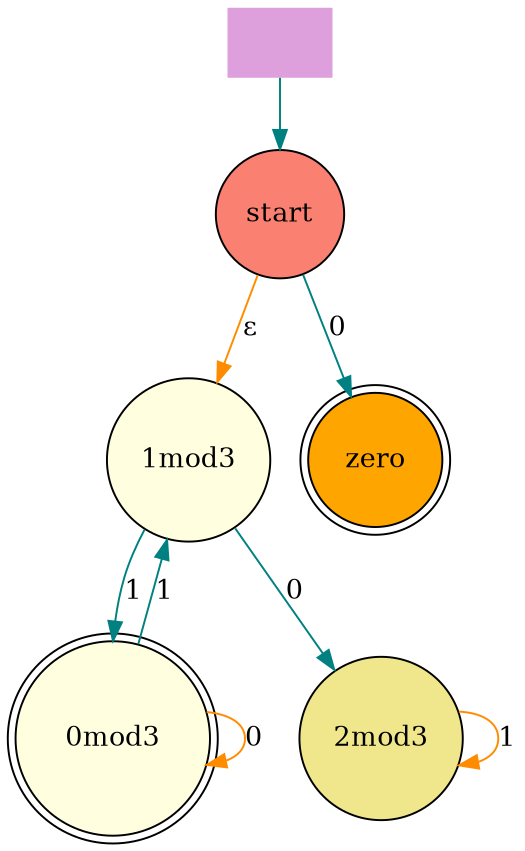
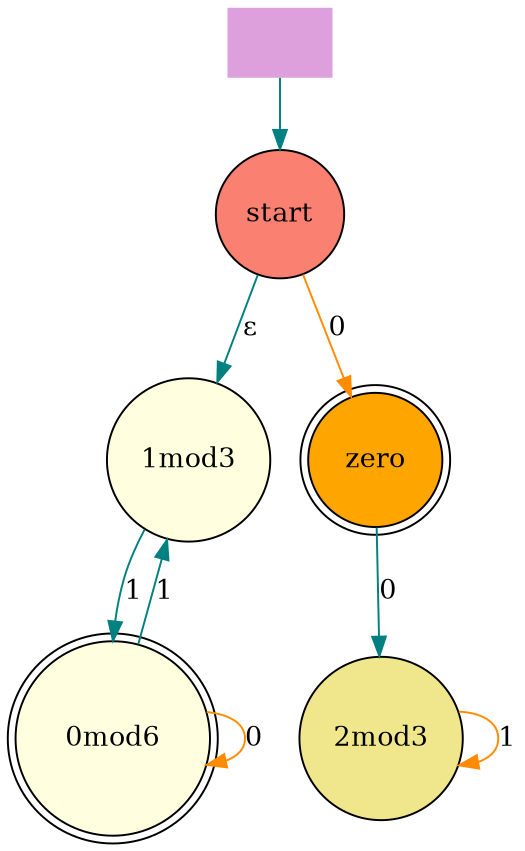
  digraph {
    node [fillcolor=lightyellow shape=circle style=filled]
    edge [color=teal]
    "" [fillcolor=plum shape=none]
    start [fillcolor=salmon]
    "1mod3"
    zero [fillcolor=orange shape=doublecircle]
-   "0mod3" [shape=doublecircle]
+   "0mod3" [shape=doublecircle label="0mod6"]
    "2mod3" [fillcolor=khaki]
    "" -> start
-   start -> "1mod3" [color=darkorange label="ε"]
-   start -> zero [label=0]
+   start -> "1mod3" [label="ε"]
+   start -> zero [color=darkorange label=0]
    "1mod3" -> "0mod3" [label=1]
-   "1mod3" -> "2mod3" [label=0]
+   zero -> "2mod3" [label=0]
    "0mod3" -> "1mod3" [label=1]
    "0mod3" -> "0mod3" [color=darkorange label=0]
    "2mod3" -> "2mod3" [color=darkorange label=1]
  }
